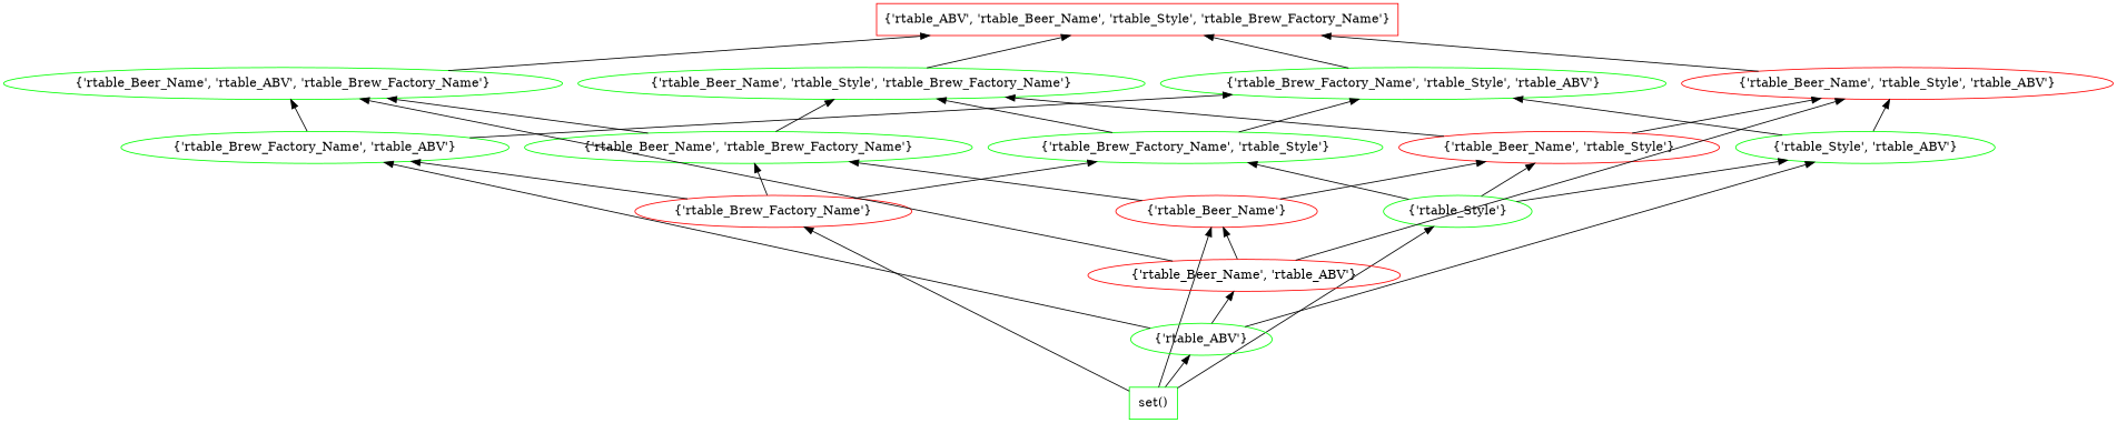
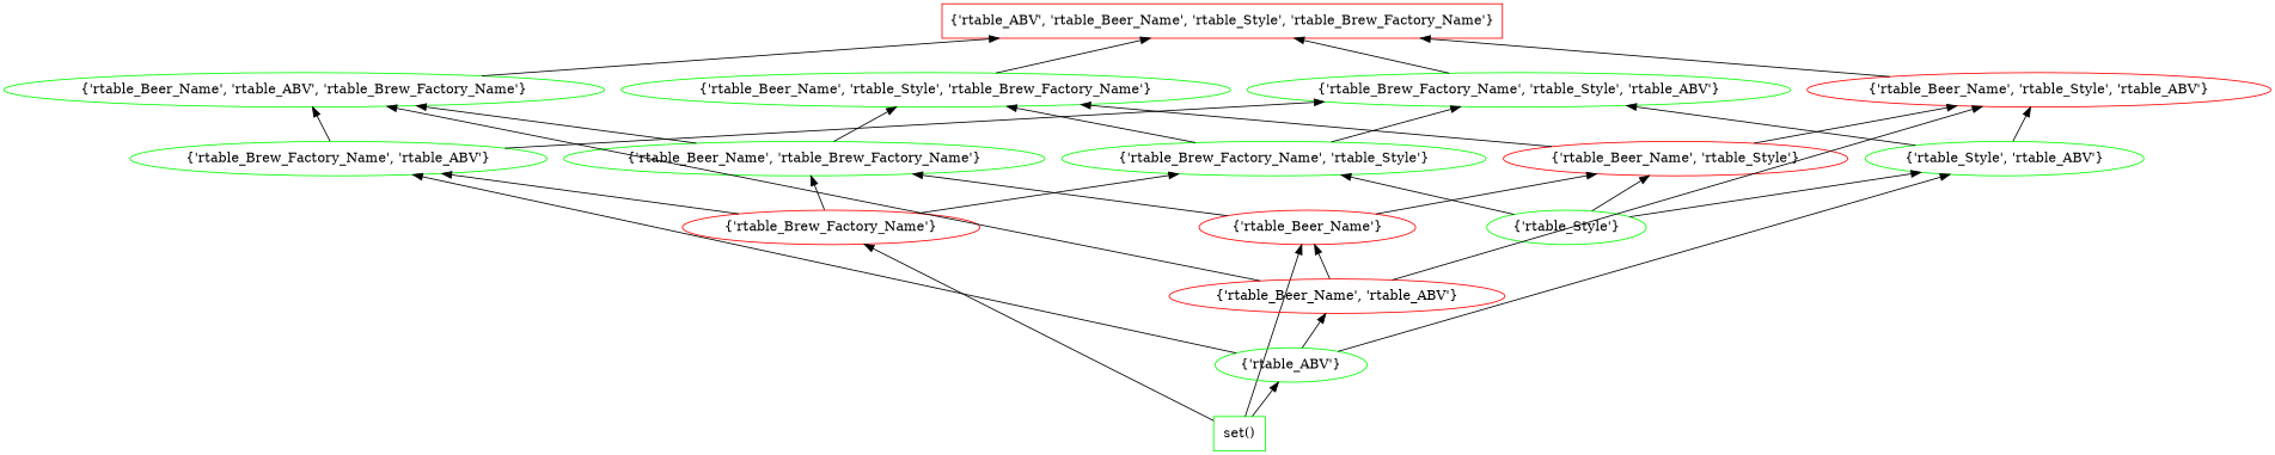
  digraph {
    rankdir=BT
    splines=line
    node [color=green]
    "{'rtable_ABV', 'rtable_Beer_Name', 'rtable_Style', 'rtable_Brew_Factory_Name'}" [color=red shape=box]
    "set()" [shape=box]
    "{'rtable_Beer_Name'}" [color=red]
    "{'rtable_Brew_Factory_Name'}" [color=red]
    "{'rtable_Style'}"
    "{'rtable_ABV'}"
    "{'rtable_Beer_Name', 'rtable_Brew_Factory_Name'}"
    "{'rtable_Beer_Name', 'rtable_Style'}" [color=red]
    "{'rtable_Brew_Factory_Name', 'rtable_Style'}"
    "{'rtable_Brew_Factory_Name', 'rtable_ABV'}"
    "{'rtable_Style', 'rtable_ABV'}"
    "{'rtable_Beer_Name', 'rtable_ABV'}" [color=red]
    "{'rtable_Beer_Name', 'rtable_Style', 'rtable_Brew_Factory_Name'}"
    "{'rtable_Beer_Name', 'rtable_ABV', 'rtable_Brew_Factory_Name'}"
    "{'rtable_Beer_Name', 'rtable_Style', 'rtable_ABV'}" [color=red]
    "{'rtable_Brew_Factory_Name', 'rtable_Style', 'rtable_ABV'}"
    "set()" -> "{'rtable_Beer_Name'}"
    "set()" -> "{'rtable_Brew_Factory_Name'}"
-   "set()" -> "{'rtable_Style'}"
    "set()" -> "{'rtable_ABV'}"
    "{'rtable_Beer_Name'}" -> "{'rtable_Beer_Name', 'rtable_Brew_Factory_Name'}"
    "{'rtable_Beer_Name'}" -> "{'rtable_Beer_Name', 'rtable_Style'}"
    "{'rtable_Brew_Factory_Name'}" -> "{'rtable_Beer_Name', 'rtable_Brew_Factory_Name'}"
    "{'rtable_Brew_Factory_Name'}" -> "{'rtable_Brew_Factory_Name', 'rtable_Style'}"
    "{'rtable_Brew_Factory_Name'}" -> "{'rtable_Brew_Factory_Name', 'rtable_ABV'}"
    "{'rtable_Style'}" -> "{'rtable_Beer_Name', 'rtable_Style'}"
    "{'rtable_Style'}" -> "{'rtable_Brew_Factory_Name', 'rtable_Style'}"
    "{'rtable_Style'}" -> "{'rtable_Style', 'rtable_ABV'}"
    "{'rtable_ABV'}" -> "{'rtable_Brew_Factory_Name', 'rtable_ABV'}"
    "{'rtable_ABV'}" -> "{'rtable_Style', 'rtable_ABV'}"
    "{'rtable_ABV'}" -> "{'rtable_Beer_Name', 'rtable_ABV'}"
    "{'rtable_Beer_Name', 'rtable_Brew_Factory_Name'}" -> "{'rtable_Beer_Name', 'rtable_Style', 'rtable_Brew_Factory_Name'}"
    "{'rtable_Beer_Name', 'rtable_Brew_Factory_Name'}" -> "{'rtable_Beer_Name', 'rtable_ABV', 'rtable_Brew_Factory_Name'}"
    "{'rtable_Beer_Name', 'rtable_Style'}" -> "{'rtable_Beer_Name', 'rtable_Style', 'rtable_Brew_Factory_Name'}"
    "{'rtable_Beer_Name', 'rtable_Style'}" -> "{'rtable_Beer_Name', 'rtable_Style', 'rtable_ABV'}"
    "{'rtable_Brew_Factory_Name', 'rtable_Style'}" -> "{'rtable_Beer_Name', 'rtable_Style', 'rtable_Brew_Factory_Name'}"
    "{'rtable_Brew_Factory_Name', 'rtable_Style'}" -> "{'rtable_Brew_Factory_Name', 'rtable_Style', 'rtable_ABV'}"
    "{'rtable_Brew_Factory_Name', 'rtable_ABV'}" -> "{'rtable_Beer_Name', 'rtable_ABV', 'rtable_Brew_Factory_Name'}"
    "{'rtable_Brew_Factory_Name', 'rtable_ABV'}" -> "{'rtable_Brew_Factory_Name', 'rtable_Style', 'rtable_ABV'}"
    "{'rtable_Style', 'rtable_ABV'}" -> "{'rtable_Beer_Name', 'rtable_Style', 'rtable_ABV'}"
    "{'rtable_Style', 'rtable_ABV'}" -> "{'rtable_Brew_Factory_Name', 'rtable_Style', 'rtable_ABV'}"
    "{'rtable_Beer_Name', 'rtable_ABV'}" -> "{'rtable_Beer_Name'}"
    "{'rtable_Beer_Name', 'rtable_ABV'}" -> "{'rtable_Beer_Name', 'rtable_ABV', 'rtable_Brew_Factory_Name'}"
    "{'rtable_Beer_Name', 'rtable_ABV'}" -> "{'rtable_Beer_Name', 'rtable_Style', 'rtable_ABV'}"
    "{'rtable_Beer_Name', 'rtable_Style', 'rtable_Brew_Factory_Name'}" -> "{'rtable_ABV', 'rtable_Beer_Name', 'rtable_Style', 'rtable_Brew_Factory_Name'}"
    "{'rtable_Beer_Name', 'rtable_ABV', 'rtable_Brew_Factory_Name'}" -> "{'rtable_ABV', 'rtable_Beer_Name', 'rtable_Style', 'rtable_Brew_Factory_Name'}"
    "{'rtable_Beer_Name', 'rtable_Style', 'rtable_ABV'}" -> "{'rtable_ABV', 'rtable_Beer_Name', 'rtable_Style', 'rtable_Brew_Factory_Name'}"
    "{'rtable_Brew_Factory_Name', 'rtable_Style', 'rtable_ABV'}" -> "{'rtable_ABV', 'rtable_Beer_Name', 'rtable_Style', 'rtable_Brew_Factory_Name'}"
  }
